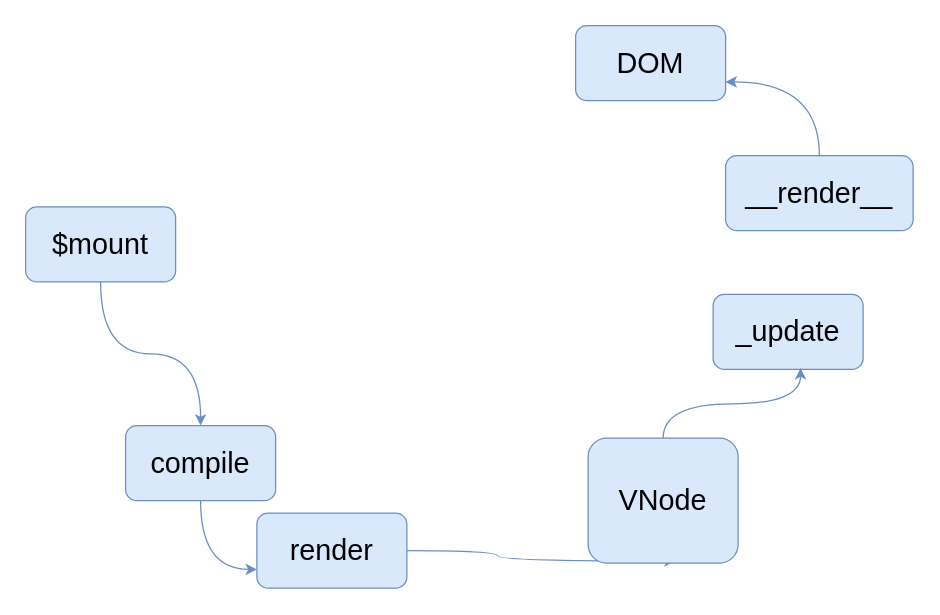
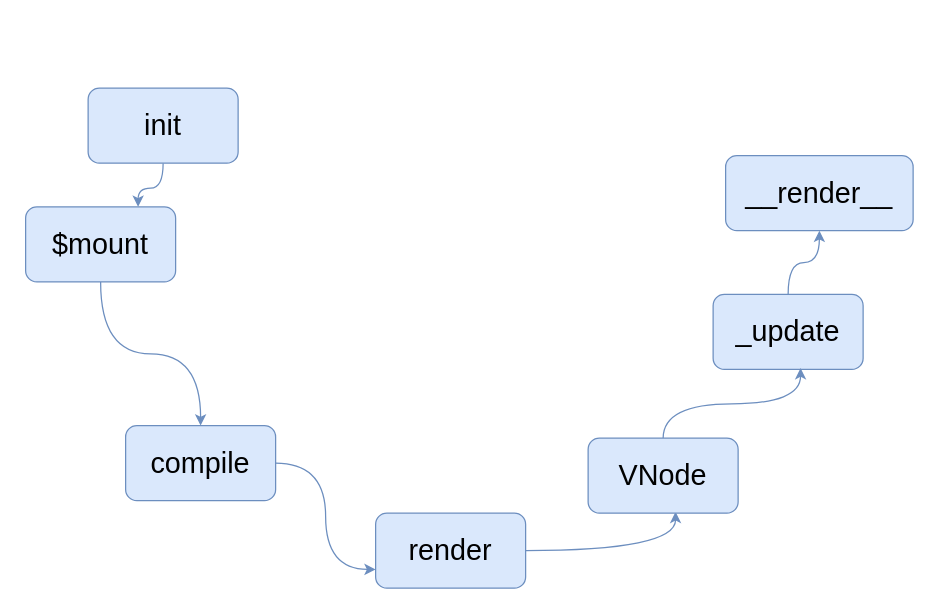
  <mxCell id="0" />
  <mxCell id="1" parent="0" />
+ <mxCell id="2" style="edgeStyle=orthogonalEdgeStyle;curved=1;orthogonalLoop=1;jettySize=auto;html=1;entryX=0.75;entryY=0;entryDx=0;entryDy=0;fontSize=23;fillColor=#dae8fc;strokeColor=#6c8ebf;" parent="1" source="3" target="5" edge="1"><mxGeometry relative="1" as="geometry" /></mxCell>
+ <mxCell id="3" value="init" style="rounded=1;whiteSpace=wrap;html=1;fontSize=23;fillColor=#dae8fc;strokeColor=#6c8ebf;" parent="1" vertex="1"><mxGeometry x="70" y="70" width="120" height="60" as="geometry" /></mxCell>
  <mxCell id="4" style="edgeStyle=orthogonalEdgeStyle;curved=1;orthogonalLoop=1;jettySize=auto;html=1;fontSize=23;fillColor=#dae8fc;strokeColor=#6c8ebf;" parent="1" source="5" target="8" edge="1"><mxGeometry relative="1" as="geometry" /></mxCell>
  <mxCell id="5" value="$mount" style="rounded=1;whiteSpace=wrap;html=1;fontSize=23;fillColor=#dae8fc;strokeColor=#6c8ebf;" parent="1" vertex="1"><mxGeometry x="20" y="165" width="120" height="60" as="geometry" /></mxCell>
- <mxCell id="6" value="DOM" style="rounded=1;whiteSpace=wrap;html=1;fontSize=23;fillColor=#dae8fc;strokeColor=#6c8ebf;" parent="1" vertex="1"><mxGeometry x="460" y="20" width="120" height="60" as="geometry" /></mxCell>
  <mxCell id="7" style="edgeStyle=orthogonalEdgeStyle;curved=1;orthogonalLoop=1;jettySize=auto;html=1;entryX=0;entryY=0.75;entryDx=0;entryDy=0;fontSize=23;fillColor=#dae8fc;strokeColor=#6c8ebf;" parent="1" source="8" target="10" edge="1"><mxGeometry relative="1" as="geometry" /></mxCell>
  <mxCell id="8" value="compile" style="rounded=1;whiteSpace=wrap;html=1;fontSize=23;fillColor=#dae8fc;strokeColor=#6c8ebf;" parent="1" vertex="1"><mxGeometry x="100" y="340" width="120" height="60" as="geometry" /></mxCell>
  <mxCell id="9" style="edgeStyle=orthogonalEdgeStyle;curved=1;orthogonalLoop=1;jettySize=auto;html=1;entryX=0.583;entryY=0.983;entryDx=0;entryDy=0;entryPerimeter=0;fontSize=23;fillColor=#dae8fc;strokeColor=#6c8ebf;" parent="1" source="10" target="16" edge="1"><mxGeometry relative="1" as="geometry" /></mxCell>
- <mxCell id="10" value="render" style="rounded=1;whiteSpace=wrap;html=1;fontSize=23;fillColor=#dae8fc;strokeColor=#6c8ebf;" parent="1" vertex="1"><mxGeometry x="205" y="410" width="120" height="60" as="geometry" /></mxCell>
- <mxCell id="11" style="edgeStyle=orthogonalEdgeStyle;curved=1;orthogonalLoop=1;jettySize=auto;html=1;entryX=1;entryY=0.75;entryDx=0;entryDy=0;fontSize=23;fillColor=#dae8fc;strokeColor=#6c8ebf;" parent="1" source="12" target="6" edge="1"><mxGeometry relative="1" as="geometry" /></mxCell>
+ <mxCell id="10" value="render" style="rounded=1;whiteSpace=wrap;html=1;fontSize=23;fillColor=#dae8fc;strokeColor=#6c8ebf;" parent="1" vertex="1"><mxGeometry x="300" y="410" width="120" height="60" as="geometry" /></mxCell>
  <mxCell id="12" value="__render__" style="rounded=1;whiteSpace=wrap;html=1;fontSize=23;fillColor=#dae8fc;strokeColor=#6c8ebf;" parent="1" vertex="1"><mxGeometry x="580" y="124" width="150" height="60" as="geometry" /></mxCell>
+ <mxCell id="13" style="edgeStyle=orthogonalEdgeStyle;curved=1;orthogonalLoop=1;jettySize=auto;html=1;exitX=0.5;exitY=0;exitDx=0;exitDy=0;fontSize=23;fillColor=#dae8fc;strokeColor=#6c8ebf;" parent="1" source="14" target="12" edge="1"><mxGeometry relative="1" as="geometry" /></mxCell>
  <mxCell id="14" value="_update" style="rounded=1;whiteSpace=wrap;html=1;fontSize=23;fillColor=#dae8fc;strokeColor=#6c8ebf;" parent="1" vertex="1"><mxGeometry x="570" y="235" width="120" height="60" as="geometry" /></mxCell>
  <mxCell id="15" style="edgeStyle=orthogonalEdgeStyle;curved=1;orthogonalLoop=1;jettySize=auto;html=1;entryX=0.583;entryY=0.983;entryDx=0;entryDy=0;entryPerimeter=0;fontSize=23;fillColor=#dae8fc;strokeColor=#6c8ebf;" parent="1" source="16" target="14" edge="1"><mxGeometry relative="1" as="geometry" /></mxCell>
- <mxCell id="16" value="VNode" style="rounded=1;whiteSpace=wrap;html=1;fontSize=23;fillColor=#dae8fc;strokeColor=#6c8ebf;" parent="1" vertex="1"><mxGeometry x="470" y="350" width="120" height="100" as="geometry" /></mxCell>
+ <mxCell id="16" value="VNode" style="rounded=1;whiteSpace=wrap;html=1;fontSize=23;fillColor=#dae8fc;strokeColor=#6c8ebf;" parent="1" vertex="1"><mxGeometry x="470" y="350" width="120" height="60" as="geometry" /></mxCell>
